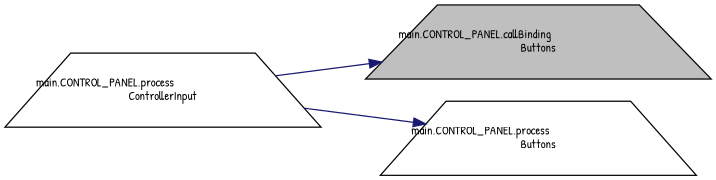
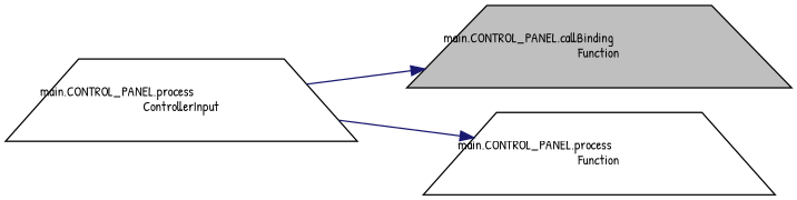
  digraph {
    fontname="Patrick Hand"
    rankdir=RL
    node [color=black fillcolor=white fontname="Patrick Hand" fontsize=10 shape=trapezium style=filled]
    edge [color=midnightblue dir=back fontname="Patrick Hand" fontsize=10 labelfontname=Helvetica labelfontsize=10 style=solid]
-   n1 [fillcolor=grey75 fontcolor=black height=0.2 label="main.CONTROL_PANEL.callBinding\lButtons" width=0.4]
+   n1 [fillcolor=grey75 fontcolor=black height=0.2 label="main.CONTROL_PANEL.callBinding\lFunction" width=0.4]
    n2 [height=0.2 label="main.CONTROL_PANEL.process\lControllerInput" width=0.4]
-   n3 [height=0.2 label="main.CONTROL_PANEL.process\lButtons" width=0.4]
+   n3 [height=0.2 label="main.CONTROL_PANEL.process\lFunction" width=0.4]
    n1 -> n2
    n3 -> n2
  }
